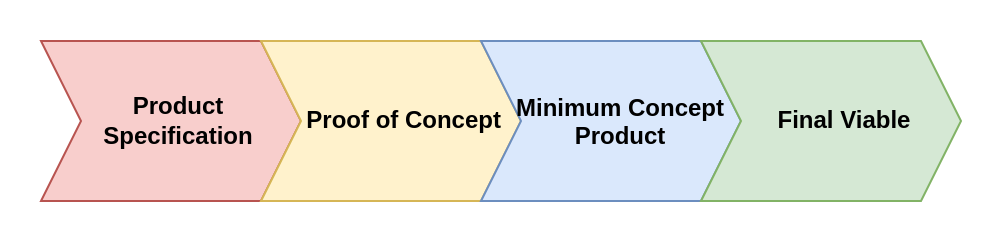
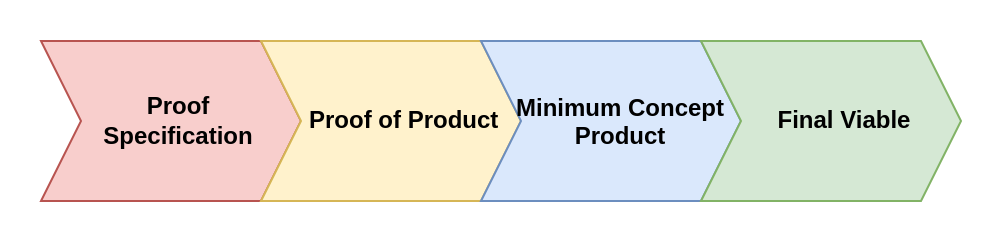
  <mxCell id="0" />
  <mxCell id="1" parent="0" />
  <mxCell id="2" value="" style="shape=step;perimeter=stepPerimeter;whiteSpace=wrap;html=1;fixedSize=1;labelBackgroundColor=none;strokeColor=#b85450;fillColor=#f8cecc;" vertex="1" parent="1"><mxGeometry x="20" y="20" width="130" height="80" as="geometry" /></mxCell>
  <mxCell id="3" value="" style="shape=step;perimeter=stepPerimeter;whiteSpace=wrap;html=1;fixedSize=1;labelBackgroundColor=none;strokeColor=#d6b656;fillColor=#fff2cc;" vertex="1" parent="1"><mxGeometry x="130" y="20" width="130" height="80" as="geometry" /></mxCell>
  <mxCell id="4" value="" style="shape=step;perimeter=stepPerimeter;whiteSpace=wrap;html=1;fixedSize=1;labelBackgroundColor=none;strokeColor=#6c8ebf;fillColor=#dae8fc;" vertex="1" parent="1"><mxGeometry x="240" y="20" width="130" height="80" as="geometry" /></mxCell>
  <mxCell id="5" value="" style="shape=step;perimeter=stepPerimeter;whiteSpace=wrap;html=1;fixedSize=1;labelBackgroundColor=none;strokeColor=#82b366;fillColor=#d5e8d4;" vertex="1" parent="1"><mxGeometry x="350" y="20" width="130" height="80" as="geometry" /></mxCell>
- <mxCell id="6" value="&lt;b&gt;Product Specification&lt;/b&gt;" style="text;html=1;strokeColor=none;fillColor=none;align=center;verticalAlign=middle;whiteSpace=wrap;rounded=0;" vertex="1" parent="1"><mxGeometry x="44" y="50" width="90" height="20" as="geometry" /></mxCell>
- <mxCell id="7" value="Proof of Concept&amp;nbsp;" style="text;html=1;strokeColor=none;fillColor=none;align=center;verticalAlign=middle;whiteSpace=wrap;rounded=0;fontStyle=1" vertex="1" parent="1"><mxGeometry x="149.67" y="50" width="106.67" height="20" as="geometry" /></mxCell>
+ <mxCell id="6" value="&lt;b&gt;Proof Specification&lt;/b&gt;" style="text;html=1;strokeColor=none;fillColor=none;align=center;verticalAlign=middle;whiteSpace=wrap;rounded=0;" vertex="1" parent="1"><mxGeometry x="44" y="50" width="90" height="20" as="geometry" /></mxCell>
+ <mxCell id="7" value="Proof of Product&amp;nbsp;" style="text;html=1;strokeColor=none;fillColor=none;align=center;verticalAlign=middle;whiteSpace=wrap;rounded=0;fontStyle=1" vertex="1" parent="1"><mxGeometry x="149.67" y="50" width="106.67" height="20" as="geometry" /></mxCell>
  <mxCell id="8" value="&lt;span style=&quot;color: rgb(0 , 0 , 0) ; font-family: &amp;#34;helvetica&amp;#34; ; font-size: 12px ; font-style: normal ; font-weight: 700 ; letter-spacing: normal ; text-indent: 0px ; text-transform: none ; word-spacing: 0px ; display: inline ; float: none&quot;&gt;Minimum Concept Product&lt;br&gt;&lt;/span&gt;" style="text;whiteSpace=wrap;html=1;align=center;labelBackgroundColor=none;" vertex="1" parent="1"><mxGeometry x="245" y="40" width="130" height="40" as="geometry" /></mxCell>
  <mxCell id="9" value="&lt;b&gt;Final Viable&lt;/b&gt;" style="text;html=1;strokeColor=none;fillColor=none;align=center;verticalAlign=middle;whiteSpace=wrap;rounded=0;" vertex="1" parent="1"><mxGeometry x="372" y="50" width="100" height="20" as="geometry" /></mxCell>
